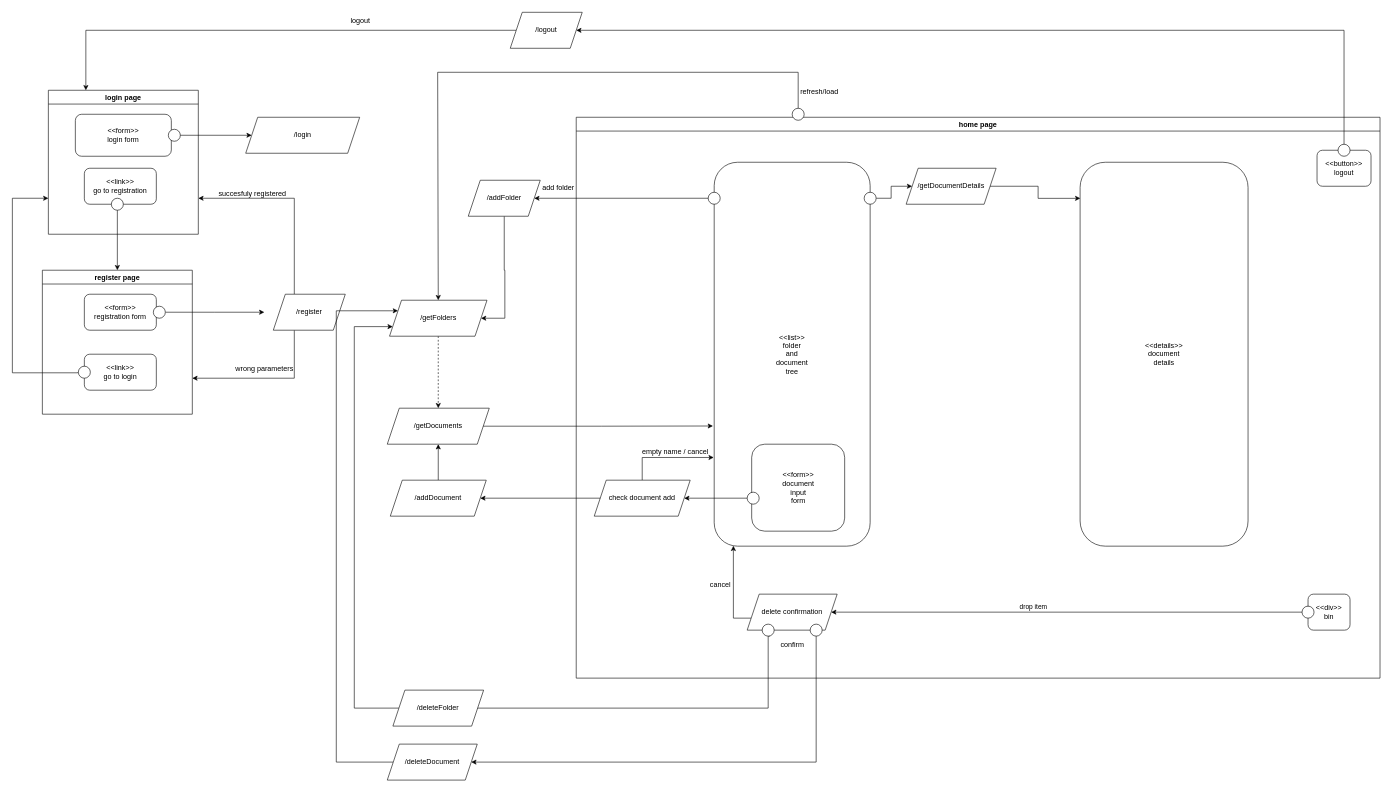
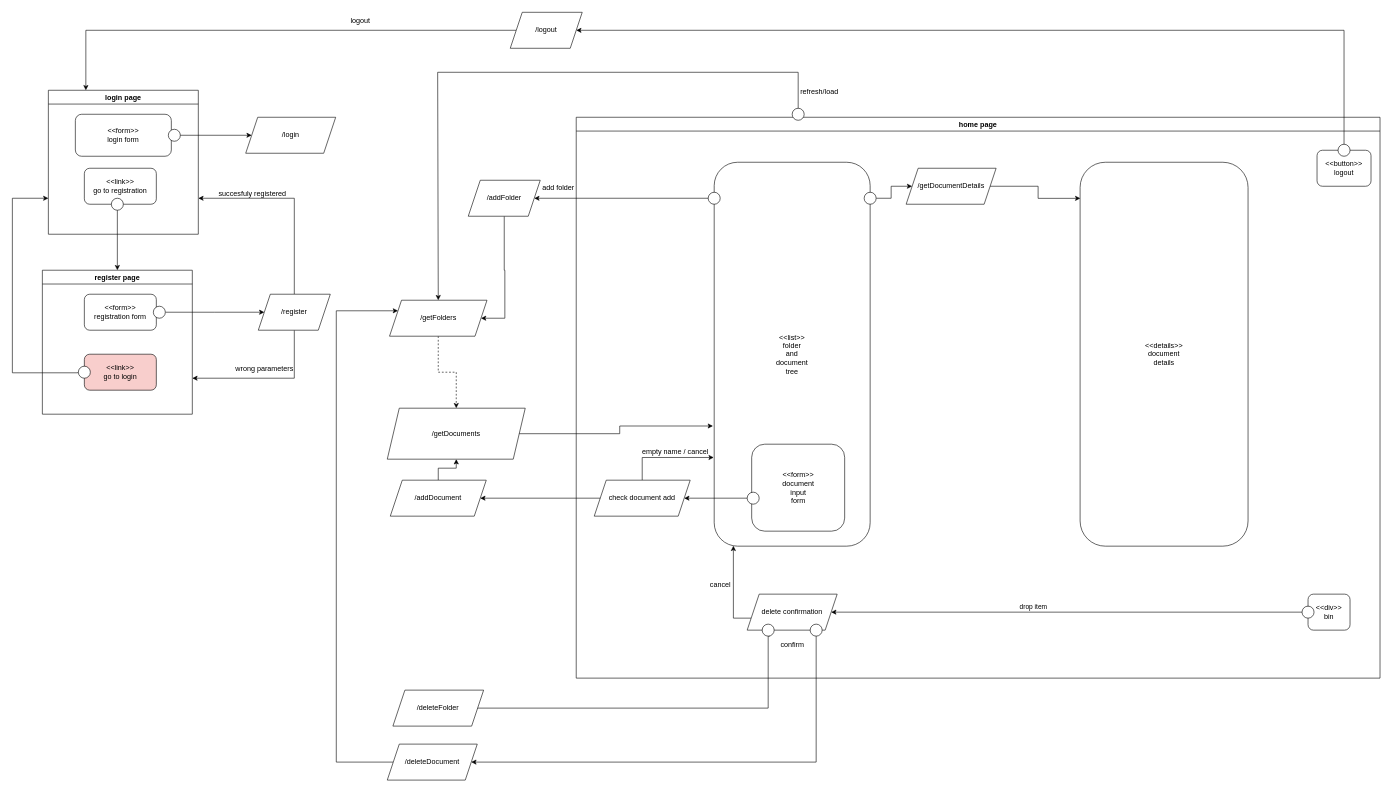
  <mxCell id="0" />
  <mxCell id="1" parent="0" />
  <mxCell id="2" value="login page" style="swimlane;whiteSpace=wrap;html=1;" vertex="1" parent="1"><mxGeometry x="80" y="150" width="250" height="240" as="geometry" /></mxCell>
  <mxCell id="3" value="&amp;lt;&amp;lt;form&amp;gt;&amp;gt;&lt;br&gt;login form" style="rounded=1;whiteSpace=wrap;html=1;" vertex="1" parent="2"><mxGeometry x="45" y="40" width="160" height="70" as="geometry" /></mxCell>
  <mxCell id="4" value="" style="ellipse;whiteSpace=wrap;html=1;aspect=fixed;" vertex="1" parent="2"><mxGeometry x="200" y="65" width="20" height="20" as="geometry" /></mxCell>
  <mxCell id="5" value="&amp;lt;&amp;lt;link&amp;gt;&amp;gt;&lt;br style=&quot;border-color: var(--border-color);&quot;&gt;go to registration" style="rounded=1;whiteSpace=wrap;html=1;" vertex="1" parent="2"><mxGeometry x="60" y="130" width="120" height="60" as="geometry" /></mxCell>
  <mxCell id="6" value="" style="ellipse;whiteSpace=wrap;html=1;aspect=fixed;" vertex="1" parent="2"><mxGeometry x="105" y="180" width="20" height="20" as="geometry" /></mxCell>
- <mxCell id="7" value="/login" style="shape=parallelogram;perimeter=parallelogramPerimeter;whiteSpace=wrap;html=1;fixedSize=1;" vertex="1" parent="1"><mxGeometry x="409" y="195" width="190" height="60" as="geometry" /></mxCell>
+ <mxCell id="7" value="/login" style="shape=parallelogram;perimeter=parallelogramPerimeter;whiteSpace=wrap;html=1;fixedSize=1;" vertex="1" parent="1"><mxGeometry x="409" y="195" width="150" height="60" as="geometry" /></mxCell>
  <mxCell id="8" style="edgeStyle=orthogonalEdgeStyle;rounded=0;orthogonalLoop=1;jettySize=auto;html=1;exitX=1;exitY=0.5;exitDx=0;exitDy=0;" edge="1" parent="1" source="4" target="7"><mxGeometry relative="1" as="geometry"><mxPoint x="420" y="225" as="targetPoint" /></mxGeometry></mxCell>
  <mxCell id="9" value="register page" style="swimlane;whiteSpace=wrap;html=1;" vertex="1" parent="1"><mxGeometry x="70" y="450" width="250" height="240" as="geometry" /></mxCell>
  <mxCell id="10" value="&amp;lt;&amp;lt;form&amp;gt;&amp;gt;&lt;br&gt;registration form" style="rounded=1;whiteSpace=wrap;html=1;" vertex="1" parent="9"><mxGeometry x="70" y="40" width="120" height="60" as="geometry" /></mxCell>
  <mxCell id="11" style="edgeStyle=orthogonalEdgeStyle;rounded=0;orthogonalLoop=1;jettySize=auto;html=1;" edge="1" parent="9" source="12"><mxGeometry relative="1" as="geometry"><mxPoint x="370" y="70" as="targetPoint" /></mxGeometry></mxCell>
  <mxCell id="12" value="" style="ellipse;whiteSpace=wrap;html=1;aspect=fixed;" vertex="1" parent="9"><mxGeometry x="185" y="60" width="20" height="20" as="geometry" /></mxCell>
- <mxCell id="13" value="&amp;lt;&amp;lt;link&amp;gt;&amp;gt;&lt;br&gt;go to login" style="rounded=1;whiteSpace=wrap;html=1;" vertex="1" parent="9"><mxGeometry x="70" y="140" width="120" height="60" as="geometry" /></mxCell>
+ <mxCell id="13" value="&amp;lt;&amp;lt;link&amp;gt;&amp;gt;&lt;br&gt;go to login" style="rounded=1;whiteSpace=wrap;html=1;fillColor=#f8cecc;" vertex="1" parent="9"><mxGeometry x="70" y="140" width="120" height="60" as="geometry" /></mxCell>
  <mxCell id="14" value="" style="ellipse;whiteSpace=wrap;html=1;aspect=fixed;" vertex="1" parent="9"><mxGeometry x="60" y="160" width="20" height="20" as="geometry" /></mxCell>
  <mxCell id="15" style="edgeStyle=orthogonalEdgeStyle;rounded=0;orthogonalLoop=1;jettySize=auto;html=1;entryX=0;entryY=0.75;entryDx=0;entryDy=0;" edge="1" parent="1" target="2"><mxGeometry relative="1" as="geometry"><mxPoint x="64" y="330" as="targetPoint" /><mxPoint x="129" y="620" as="sourcePoint" /><Array as="points"><mxPoint x="129" y="621" /><mxPoint x="20" y="621" /><mxPoint x="20" y="330" /></Array></mxGeometry></mxCell>
  <mxCell id="16" style="edgeStyle=orthogonalEdgeStyle;rounded=0;orthogonalLoop=1;jettySize=auto;html=1;entryX=1;entryY=0.75;entryDx=0;entryDy=0;" edge="1" parent="1" source="18" target="9"><mxGeometry relative="1" as="geometry"><mxPoint x="330" y="640" as="targetPoint" /><Array as="points"><mxPoint x="490" y="630" /></Array></mxGeometry></mxCell>
  <mxCell id="17" style="edgeStyle=orthogonalEdgeStyle;rounded=0;orthogonalLoop=1;jettySize=auto;html=1;entryX=1;entryY=0.75;entryDx=0;entryDy=0;" edge="1" parent="1" source="18" target="2"><mxGeometry relative="1" as="geometry"><mxPoint x="490" y="310" as="targetPoint" /><Array as="points"><mxPoint x="490" y="330" /></Array></mxGeometry></mxCell>
- <mxCell id="18" value="/register" style="shape=parallelogram;perimeter=parallelogramPerimeter;whiteSpace=wrap;html=1;fixedSize=1;" vertex="1" parent="1"><mxGeometry x="455" y="490" width="120" height="60" as="geometry" /></mxCell>
+ <mxCell id="18" value="/register" style="shape=parallelogram;perimeter=parallelogramPerimeter;whiteSpace=wrap;html=1;fixedSize=1;" vertex="1" parent="1"><mxGeometry x="430" y="490" width="120" height="60" as="geometry" /></mxCell>
  <mxCell id="19" value="wrong parameters" style="text;html=1;align=center;verticalAlign=middle;resizable=0;points=[];autosize=1;strokeColor=none;fillColor=none;" vertex="1" parent="1"><mxGeometry x="380" y="600" width="120" height="30" as="geometry" /></mxCell>
  <mxCell id="20" value="succesfuly registered" style="text;html=1;align=center;verticalAlign=middle;resizable=0;points=[];autosize=1;strokeColor=none;fillColor=none;" vertex="1" parent="1"><mxGeometry x="350" y="308" width="140" height="30" as="geometry" /></mxCell>
  <mxCell id="21" value="home page" style="swimlane;whiteSpace=wrap;html=1;" vertex="1" parent="1"><mxGeometry x="960" y="195" width="1340" height="935" as="geometry" /></mxCell>
  <mxCell id="22" value="&amp;lt;&amp;lt;button&amp;gt;&amp;gt;&lt;br&gt;logout" style="rounded=1;whiteSpace=wrap;html=1;" vertex="1" parent="21"><mxGeometry x="1235" y="55" width="90" height="60" as="geometry" /></mxCell>
  <mxCell id="23" value="&amp;lt;&amp;lt;list&amp;gt;&amp;gt;&lt;br&gt;folder &lt;br&gt;and &lt;br&gt;document &lt;br&gt;tree" style="rounded=1;whiteSpace=wrap;html=1;" vertex="1" parent="21"><mxGeometry x="230" y="75" width="260" height="640" as="geometry" /></mxCell>
  <mxCell id="24" value="&amp;lt;&amp;lt;details&amp;gt;&amp;gt;&lt;br&gt;document&lt;br&gt;details" style="rounded=1;whiteSpace=wrap;html=1;" vertex="1" parent="21"><mxGeometry x="840" y="75" width="280" height="640" as="geometry" /></mxCell>
  <mxCell id="25" value="&amp;lt;&amp;lt;div&amp;gt;&amp;gt;&lt;br&gt;bin" style="rounded=1;whiteSpace=wrap;html=1;" vertex="1" parent="21"><mxGeometry x="1220" y="795" width="70" height="60" as="geometry" /></mxCell>
  <mxCell id="26" value="" style="ellipse;whiteSpace=wrap;html=1;aspect=fixed;" vertex="1" parent="21"><mxGeometry x="360" y="-15" width="20" height="20" as="geometry" /></mxCell>
  <mxCell id="27" value="" style="ellipse;whiteSpace=wrap;html=1;aspect=fixed;" vertex="1" parent="21"><mxGeometry x="220" y="125" width="20" height="20" as="geometry" /></mxCell>
  <mxCell id="28" style="edgeStyle=orthogonalEdgeStyle;rounded=0;orthogonalLoop=1;jettySize=auto;html=1;entryX=0;entryY=0.5;entryDx=0;entryDy=0;" edge="1" parent="21" source="29" target="31"><mxGeometry relative="1" as="geometry" /></mxCell>
  <mxCell id="29" value="" style="ellipse;whiteSpace=wrap;html=1;aspect=fixed;" vertex="1" parent="21"><mxGeometry x="480" y="125" width="20" height="20" as="geometry" /></mxCell>
  <mxCell id="30" value="" style="ellipse;whiteSpace=wrap;html=1;aspect=fixed;" vertex="1" parent="21"><mxGeometry x="1270" y="45" width="20" height="20" as="geometry" /></mxCell>
  <mxCell id="31" value="/getDocumentDetails" style="shape=parallelogram;perimeter=parallelogramPerimeter;whiteSpace=wrap;html=1;fixedSize=1;" vertex="1" parent="21"><mxGeometry x="550" y="85" width="150" height="60" as="geometry" /></mxCell>
  <mxCell id="32" style="edgeStyle=orthogonalEdgeStyle;rounded=0;orthogonalLoop=1;jettySize=auto;html=1;exitX=1;exitY=0.5;exitDx=0;exitDy=0;entryX=0.001;entryY=0.094;entryDx=0;entryDy=0;entryPerimeter=0;" edge="1" parent="21" source="31" target="24"><mxGeometry relative="1" as="geometry" /></mxCell>
  <mxCell id="33" style="edgeStyle=orthogonalEdgeStyle;rounded=0;orthogonalLoop=1;jettySize=auto;html=1;entryX=0.123;entryY=0.999;entryDx=0;entryDy=0;entryPerimeter=0;" edge="1" parent="21" source="34" target="23"><mxGeometry relative="1" as="geometry"><mxPoint x="80" y="765" as="targetPoint" /><Array as="points"><mxPoint x="262" y="835" /></Array></mxGeometry></mxCell>
  <mxCell id="34" value="delete confirmation" style="shape=parallelogram;perimeter=parallelogramPerimeter;whiteSpace=wrap;html=1;fixedSize=1;" vertex="1" parent="21"><mxGeometry x="285" y="795" width="150" height="60" as="geometry" /></mxCell>
  <mxCell id="35" style="edgeStyle=orthogonalEdgeStyle;rounded=0;orthogonalLoop=1;jettySize=auto;html=1;entryX=1;entryY=0.5;entryDx=0;entryDy=0;exitX=0.25;exitY=1;exitDx=0;exitDy=0;" edge="1" parent="21" source="34"><mxGeometry relative="1" as="geometry"><mxPoint x="-210.0" y="985" as="targetPoint" /><mxPoint x="134.38" y="865" as="sourcePoint" /><Array as="points"><mxPoint x="323" y="865" /><mxPoint x="320" y="865" /><mxPoint x="320" y="985" /></Array></mxGeometry></mxCell>
  <mxCell id="36" value="confirm" style="text;html=1;align=center;verticalAlign=middle;resizable=0;points=[];autosize=1;strokeColor=none;fillColor=none;" vertex="1" parent="21"><mxGeometry x="330" y="865" width="60" height="30" as="geometry" /></mxCell>
  <mxCell id="37" value="&amp;lt;&amp;lt;form&amp;gt;&amp;gt;&lt;br&gt;document&lt;br&gt;input&lt;br&gt;form" style="rounded=1;whiteSpace=wrap;html=1;" vertex="1" parent="21"><mxGeometry x="292.5" y="545" width="155" height="145" as="geometry" /></mxCell>
  <mxCell id="38" style="edgeStyle=orthogonalEdgeStyle;rounded=0;orthogonalLoop=1;jettySize=auto;html=1;entryX=1;entryY=0.5;entryDx=0;entryDy=0;" edge="1" parent="21" source="39" target="44"><mxGeometry relative="1" as="geometry" /></mxCell>
  <mxCell id="39" value="" style="ellipse;whiteSpace=wrap;html=1;aspect=fixed;" vertex="1" parent="21"><mxGeometry x="285" y="625" width="20" height="20" as="geometry" /></mxCell>
  <mxCell id="40" value="cancel" style="text;html=1;align=center;verticalAlign=middle;resizable=0;points=[];autosize=1;strokeColor=none;fillColor=none;" vertex="1" parent="21"><mxGeometry x="210" y="765" width="60" height="30" as="geometry" /></mxCell>
  <mxCell id="41" value="" style="ellipse;whiteSpace=wrap;html=1;aspect=fixed;" vertex="1" parent="21"><mxGeometry x="310" y="845" width="20" height="20" as="geometry" /></mxCell>
  <mxCell id="42" value="" style="ellipse;whiteSpace=wrap;html=1;aspect=fixed;" vertex="1" parent="21"><mxGeometry x="390" y="845" width="20" height="20" as="geometry" /></mxCell>
  <mxCell id="43" style="edgeStyle=orthogonalEdgeStyle;rounded=0;orthogonalLoop=1;jettySize=auto;html=1;entryX=-0.003;entryY=0.769;entryDx=0;entryDy=0;entryPerimeter=0;" edge="1" parent="21" source="44" target="23"><mxGeometry relative="1" as="geometry"><mxPoint x="110" y="565" as="targetPoint" /><Array as="points"><mxPoint x="110" y="567" /></Array></mxGeometry></mxCell>
  <mxCell id="44" value="check document add" style="shape=parallelogram;perimeter=parallelogramPerimeter;whiteSpace=wrap;html=1;fixedSize=1;" vertex="1" parent="21"><mxGeometry x="30" y="605" width="160" height="60" as="geometry" /></mxCell>
  <mxCell id="45" value="empty name / cancel" style="text;html=1;align=center;verticalAlign=middle;resizable=0;points=[];autosize=1;strokeColor=none;fillColor=none;" vertex="1" parent="21"><mxGeometry x="100" y="543" width="130" height="30" as="geometry" /></mxCell>
  <mxCell id="46" style="edgeStyle=orthogonalEdgeStyle;rounded=0;orthogonalLoop=1;jettySize=auto;html=1;exitX=0;exitY=0.5;exitDx=0;exitDy=0;entryX=1;entryY=0.5;entryDx=0;entryDy=0;" edge="1" parent="21" source="48" target="34"><mxGeometry relative="1" as="geometry" /></mxCell>
  <mxCell id="47" value="drop item" style="edgeLabel;html=1;align=center;verticalAlign=middle;resizable=0;points=[];" vertex="1" connectable="0" parent="46"><mxGeometry x="-0.181" y="-5" relative="1" as="geometry"><mxPoint x="-128" y="-5" as="offset" /></mxGeometry></mxCell>
  <mxCell id="48" value="" style="ellipse;whiteSpace=wrap;html=1;aspect=fixed;" vertex="1" parent="21"><mxGeometry x="1210" y="815" width="20" height="20" as="geometry" /></mxCell>
  <mxCell id="49" style="edgeStyle=orthogonalEdgeStyle;rounded=0;orthogonalLoop=1;jettySize=auto;html=1;entryX=0.25;entryY=0;entryDx=0;entryDy=0;" edge="1" parent="1" source="50" target="2"><mxGeometry relative="1" as="geometry"><mxPoint x="120" y="50" as="targetPoint" /></mxGeometry></mxCell>
  <mxCell id="50" value="/logout" style="shape=parallelogram;perimeter=parallelogramPerimeter;whiteSpace=wrap;html=1;fixedSize=1;" vertex="1" parent="1"><mxGeometry x="850" y="20" width="120" height="60" as="geometry" /></mxCell>
  <mxCell id="51" value="logout" style="text;html=1;align=center;verticalAlign=middle;resizable=0;points=[];autosize=1;strokeColor=none;fillColor=none;" vertex="1" parent="1"><mxGeometry x="570" y="20" width="60" height="30" as="geometry" /></mxCell>
  <mxCell id="52" style="edgeStyle=orthogonalEdgeStyle;rounded=0;orthogonalLoop=1;jettySize=auto;html=1;exitX=0.5;exitY=1;exitDx=0;exitDy=0;entryX=0.5;entryY=0;entryDx=0;entryDy=0;" edge="1" parent="1" source="6" target="9"><mxGeometry relative="1" as="geometry"><mxPoint x="195" y="350" as="sourcePoint" /></mxGeometry></mxCell>
  <mxCell id="53" style="edgeStyle=orthogonalEdgeStyle;rounded=0;orthogonalLoop=1;jettySize=auto;html=1;exitX=0.5;exitY=1;exitDx=0;exitDy=0;entryX=0.5;entryY=0;entryDx=0;entryDy=0;dashed=1;" edge="1" parent="1" source="54" target="59"><mxGeometry relative="1" as="geometry" /></mxCell>
  <mxCell id="54" value="/getFolders" style="shape=parallelogram;perimeter=parallelogramPerimeter;whiteSpace=wrap;html=1;fixedSize=1;" vertex="1" parent="1"><mxGeometry x="648.75" y="500" width="162.5" height="60" as="geometry" /></mxCell>
  <mxCell id="55" style="edgeStyle=orthogonalEdgeStyle;rounded=0;orthogonalLoop=1;jettySize=auto;html=1;exitX=0.5;exitY=0;exitDx=0;exitDy=0;entryX=0.5;entryY=0;entryDx=0;entryDy=0;" edge="1" parent="1" source="26" target="54"><mxGeometry relative="1" as="geometry"><mxPoint x="1329.706" y="120" as="targetPoint" /><Array as="points"><mxPoint x="1330" y="120" /><mxPoint x="729" y="120" /></Array></mxGeometry></mxCell>
  <mxCell id="56" value="refresh/load" style="text;html=1;align=center;verticalAlign=middle;resizable=0;points=[];autosize=1;strokeColor=none;fillColor=none;" vertex="1" parent="1"><mxGeometry x="1320" y="138" width="90" height="30" as="geometry" /></mxCell>
  <mxCell id="57" style="edgeStyle=orthogonalEdgeStyle;rounded=0;orthogonalLoop=1;jettySize=auto;html=1;exitX=0.5;exitY=0;exitDx=0;exitDy=0;entryX=0.5;entryY=1;entryDx=0;entryDy=0;" edge="1" parent="1" source="58" target="59"><mxGeometry relative="1" as="geometry" /></mxCell>
  <mxCell id="58" value="/addDocument" style="shape=parallelogram;perimeter=parallelogramPerimeter;whiteSpace=wrap;html=1;fixedSize=1;" vertex="1" parent="1"><mxGeometry x="650" y="800" width="160" height="60" as="geometry" /></mxCell>
- <mxCell id="59" value="/getDocuments" style="shape=parallelogram;perimeter=parallelogramPerimeter;whiteSpace=wrap;html=1;fixedSize=1;" vertex="1" parent="1"><mxGeometry x="645" y="680" width="170" height="60" as="geometry" /></mxCell>
+ <mxCell id="59" value="/getDocuments" style="shape=parallelogram;perimeter=parallelogramPerimeter;whiteSpace=wrap;html=1;fixedSize=1;" vertex="1" parent="1"><mxGeometry x="645" y="680" width="230" height="85" as="geometry" /></mxCell>
  <mxCell id="60" style="edgeStyle=orthogonalEdgeStyle;rounded=0;orthogonalLoop=1;jettySize=auto;html=1;exitX=0.5;exitY=1;exitDx=0;exitDy=0;entryX=1;entryY=0.5;entryDx=0;entryDy=0;" edge="1" parent="1" source="61" target="54"><mxGeometry relative="1" as="geometry"><mxPoint x="840" y="540" as="targetPoint" /><Array as="points"><mxPoint x="840" y="450" /><mxPoint x="841" y="530" /></Array></mxGeometry></mxCell>
  <mxCell id="61" value="/addFolder" style="shape=parallelogram;perimeter=parallelogramPerimeter;whiteSpace=wrap;html=1;fixedSize=1;" vertex="1" parent="1"><mxGeometry x="780" y="300" width="120" height="60" as="geometry" /></mxCell>
  <mxCell id="62" style="edgeStyle=orthogonalEdgeStyle;rounded=0;orthogonalLoop=1;jettySize=auto;html=1;exitX=0;exitY=0.5;exitDx=0;exitDy=0;entryX=1;entryY=0.5;entryDx=0;entryDy=0;" edge="1" parent="1" source="27" target="61"><mxGeometry relative="1" as="geometry" /></mxCell>
  <mxCell id="63" value="add folder" style="text;html=1;align=center;verticalAlign=middle;resizable=0;points=[];autosize=1;strokeColor=none;fillColor=none;" vertex="1" parent="1"><mxGeometry x="890" y="298" width="80" height="30" as="geometry" /></mxCell>
  <mxCell id="64" style="edgeStyle=orthogonalEdgeStyle;rounded=0;orthogonalLoop=1;jettySize=auto;html=1;entryX=1;entryY=0.5;entryDx=0;entryDy=0;" edge="1" parent="1" source="30" target="50"><mxGeometry relative="1" as="geometry"><mxPoint x="1945" y="-20" as="targetPoint" /><Array as="points"><mxPoint x="2240" y="50" /></Array></mxGeometry></mxCell>
- <mxCell id="65" style="edgeStyle=orthogonalEdgeStyle;rounded=0;orthogonalLoop=1;jettySize=auto;html=1;exitX=0;exitY=0.5;exitDx=0;exitDy=0;entryX=0;entryY=0.75;entryDx=0;entryDy=0;" edge="1" parent="1" source="66" target="54"><mxGeometry relative="1" as="geometry"><mxPoint x="590" y="520" as="targetPoint" /><Array as="points"><mxPoint x="590" y="1180" /><mxPoint x="590" y="544" /></Array></mxGeometry></mxCell>
  <mxCell id="66" value="/deleteFolder" style="shape=parallelogram;perimeter=parallelogramPerimeter;whiteSpace=wrap;html=1;fixedSize=1;" vertex="1" parent="1"><mxGeometry x="654.37" y="1150" width="151.25" height="60" as="geometry" /></mxCell>
  <mxCell id="67" style="edgeStyle=orthogonalEdgeStyle;rounded=0;orthogonalLoop=1;jettySize=auto;html=1;entryX=0;entryY=0.25;entryDx=0;entryDy=0;" edge="1" parent="1" source="68" target="54"><mxGeometry relative="1" as="geometry"><mxPoint x="560" y="510" as="targetPoint" /><Array as="points"><mxPoint x="560" y="1270" /><mxPoint x="560" y="518" /></Array></mxGeometry></mxCell>
  <mxCell id="68" value="/deleteDocument" style="shape=parallelogram;perimeter=parallelogramPerimeter;whiteSpace=wrap;html=1;fixedSize=1;" vertex="1" parent="1"><mxGeometry x="645" y="1240" width="150" height="60" as="geometry" /></mxCell>
  <mxCell id="69" style="edgeStyle=orthogonalEdgeStyle;rounded=0;orthogonalLoop=1;jettySize=auto;html=1;exitX=0.5;exitY=1;exitDx=0;exitDy=0;entryX=1;entryY=0.5;entryDx=0;entryDy=0;" edge="1" parent="1" source="42" target="68"><mxGeometry relative="1" as="geometry"><mxPoint x="1178" y="1270" as="targetPoint" /><Array as="points"><mxPoint x="1360" y="1270" /></Array></mxGeometry></mxCell>
  <mxCell id="70" style="edgeStyle=orthogonalEdgeStyle;rounded=0;orthogonalLoop=1;jettySize=auto;html=1;entryX=-0.008;entryY=0.687;entryDx=0;entryDy=0;entryPerimeter=0;" edge="1" parent="1" source="59" target="23"><mxGeometry relative="1" as="geometry" /></mxCell>
  <mxCell id="71" style="edgeStyle=orthogonalEdgeStyle;rounded=0;orthogonalLoop=1;jettySize=auto;html=1;exitX=0;exitY=0.5;exitDx=0;exitDy=0;entryX=1;entryY=0.5;entryDx=0;entryDy=0;" edge="1" parent="1" source="44" target="58"><mxGeometry relative="1" as="geometry" /></mxCell>
